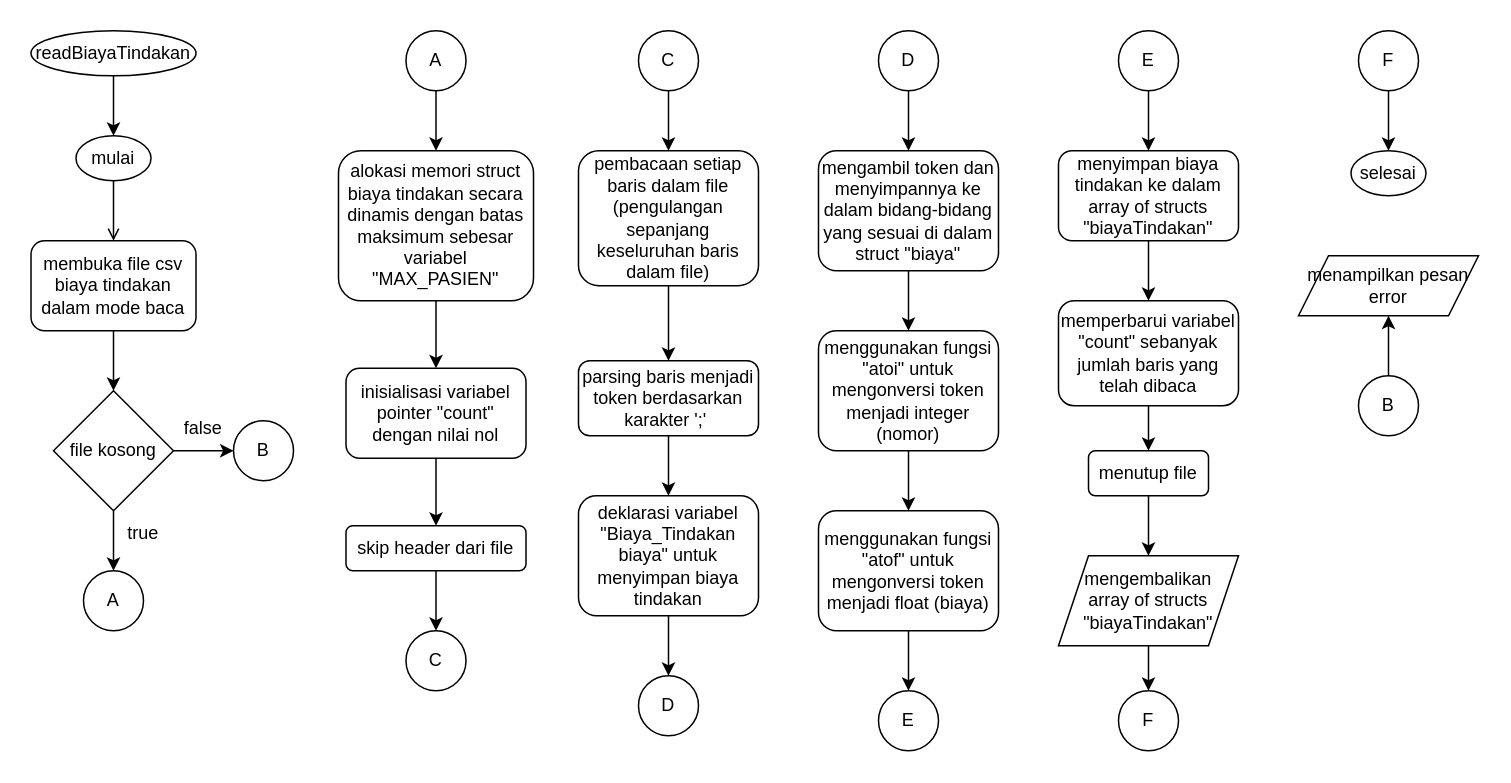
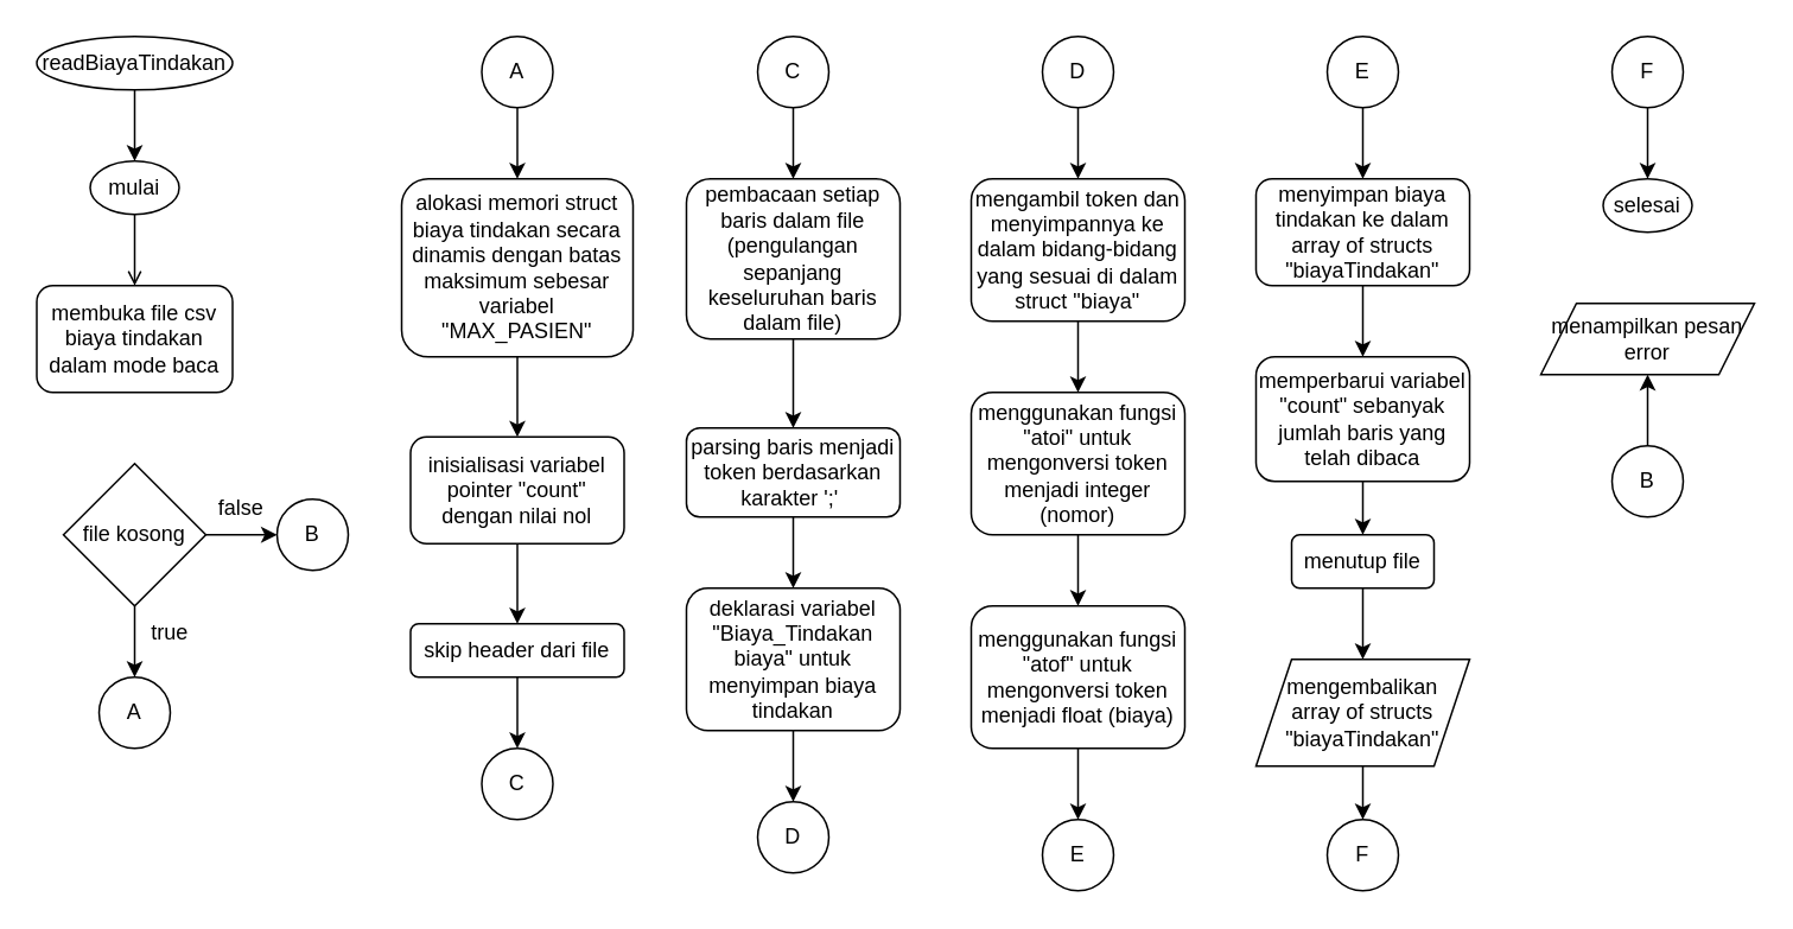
  <mxCell id="0" />
  <mxCell id="1" parent="0" />
  <mxCell id="2" value="" style="edgeStyle=orthogonalEdgeStyle;rounded=0;orthogonalLoop=1;jettySize=auto;html=1;" edge="1" parent="1" source="3" target="5"><mxGeometry relative="1" as="geometry" /></mxCell>
  <mxCell id="3" value="readBiayaTindakan" style="ellipse;whiteSpace=wrap;html=1;" vertex="1" parent="1"><mxGeometry x="20" y="20" width="110" height="30" as="geometry" /></mxCell>
  <mxCell id="4" value="" style="edgeStyle=orthogonalEdgeStyle;rounded=0;orthogonalLoop=1;jettySize=auto;html=1;endArrow=open;" edge="1" parent="1" source="5" target="7"><mxGeometry relative="1" as="geometry" /></mxCell>
  <mxCell id="5" value="mulai" style="ellipse;whiteSpace=wrap;html=1;" vertex="1" parent="1"><mxGeometry x="50" y="90" width="50" height="30" as="geometry" /></mxCell>
- <mxCell id="6" value="" style="edgeStyle=orthogonalEdgeStyle;rounded=0;orthogonalLoop=1;jettySize=auto;html=1;" edge="1" parent="1" source="7" target="10"><mxGeometry relative="1" as="geometry" /></mxCell>
  <mxCell id="7" value="membuka file csv biaya tindakan dalam mode baca" style="rounded=1;whiteSpace=wrap;html=1;" vertex="1" parent="1"><mxGeometry x="20" y="160" width="110" height="60" as="geometry" /></mxCell>
  <mxCell id="8" value="" style="edgeStyle=orthogonalEdgeStyle;rounded=0;orthogonalLoop=1;jettySize=auto;html=1;" edge="1" parent="1" source="10" target="11"><mxGeometry relative="1" as="geometry" /></mxCell>
  <mxCell id="9" value="" style="edgeStyle=orthogonalEdgeStyle;rounded=0;orthogonalLoop=1;jettySize=auto;html=1;" edge="1" parent="1" source="10" target="13"><mxGeometry relative="1" as="geometry" /></mxCell>
  <mxCell id="10" value="file kosong" style="rhombus;whiteSpace=wrap;html=1;" vertex="1" parent="1"><mxGeometry x="35" y="260" width="80" height="80" as="geometry" /></mxCell>
  <mxCell id="11" value="A" style="ellipse;whiteSpace=wrap;html=1;aspect=fixed;" vertex="1" parent="1"><mxGeometry x="55" y="380" width="40" height="40" as="geometry" /></mxCell>
  <mxCell id="12" value="true" style="text;html=1;align=center;verticalAlign=middle;whiteSpace=wrap;rounded=0;" vertex="1" parent="1"><mxGeometry x="65" y="340" width="60" height="30" as="geometry" /></mxCell>
  <mxCell id="13" value="B" style="ellipse;whiteSpace=wrap;html=1;aspect=fixed;" vertex="1" parent="1"><mxGeometry x="155" y="280" width="40" height="40" as="geometry" /></mxCell>
  <mxCell id="14" value="false" style="text;html=1;align=center;verticalAlign=middle;whiteSpace=wrap;rounded=0;" vertex="1" parent="1"><mxGeometry x="105" y="270" width="60" height="30" as="geometry" /></mxCell>
  <mxCell id="15" value="" style="edgeStyle=orthogonalEdgeStyle;rounded=0;orthogonalLoop=1;jettySize=auto;html=1;" edge="1" parent="1" source="16" target="18"><mxGeometry relative="1" as="geometry" /></mxCell>
  <mxCell id="16" value="A" style="ellipse;whiteSpace=wrap;html=1;aspect=fixed;" vertex="1" parent="1"><mxGeometry x="270" y="20" width="40" height="40" as="geometry" /></mxCell>
  <mxCell id="17" value="" style="edgeStyle=orthogonalEdgeStyle;rounded=0;orthogonalLoop=1;jettySize=auto;html=1;" edge="1" parent="1" source="18" target="20"><mxGeometry relative="1" as="geometry" /></mxCell>
  <mxCell id="18" value="alokasi memori struct biaya tindakan secara dinamis dengan batas maksimum sebesar variabel &quot;MAX_PASIEN&quot;" style="rounded=1;whiteSpace=wrap;html=1;" vertex="1" parent="1"><mxGeometry x="225" y="100" width="130" height="100" as="geometry" /></mxCell>
  <mxCell id="19" value="" style="edgeStyle=orthogonalEdgeStyle;rounded=0;orthogonalLoop=1;jettySize=auto;html=1;" edge="1" parent="1" source="20" target="22"><mxGeometry relative="1" as="geometry" /></mxCell>
  <mxCell id="20" value="inisialisasi variabel pointer &quot;count&quot; dengan nilai nol" style="rounded=1;whiteSpace=wrap;html=1;" vertex="1" parent="1"><mxGeometry x="230" y="245" width="120" height="60" as="geometry" /></mxCell>
  <mxCell id="21" value="" style="edgeStyle=orthogonalEdgeStyle;rounded=0;orthogonalLoop=1;jettySize=auto;html=1;" edge="1" parent="1" source="22" target="23"><mxGeometry relative="1" as="geometry" /></mxCell>
  <mxCell id="22" value="skip header dari file" style="rounded=1;whiteSpace=wrap;html=1;" vertex="1" parent="1"><mxGeometry x="230" y="350" width="120" height="30" as="geometry" /></mxCell>
  <mxCell id="23" value="C" style="ellipse;whiteSpace=wrap;html=1;aspect=fixed;" vertex="1" parent="1"><mxGeometry x="270" y="420" width="40" height="40" as="geometry" /></mxCell>
  <mxCell id="24" value="" style="edgeStyle=orthogonalEdgeStyle;rounded=0;orthogonalLoop=1;jettySize=auto;html=1;" edge="1" parent="1" source="25" target="27"><mxGeometry relative="1" as="geometry" /></mxCell>
  <mxCell id="25" value="C" style="ellipse;whiteSpace=wrap;html=1;aspect=fixed;" vertex="1" parent="1"><mxGeometry x="425" y="20" width="40" height="40" as="geometry" /></mxCell>
  <mxCell id="26" value="" style="edgeStyle=orthogonalEdgeStyle;rounded=0;orthogonalLoop=1;jettySize=auto;html=1;" edge="1" parent="1" source="27" target="29"><mxGeometry relative="1" as="geometry" /></mxCell>
  <mxCell id="27" value="pembacaan setiap baris dalam file (pengulangan sepanjang keseluruhan baris dalam file)" style="rounded=1;whiteSpace=wrap;html=1;" vertex="1" parent="1"><mxGeometry x="385" y="100" width="120" height="90" as="geometry" /></mxCell>
  <mxCell id="28" value="" style="edgeStyle=orthogonalEdgeStyle;rounded=0;orthogonalLoop=1;jettySize=auto;html=1;" edge="1" parent="1" source="29" target="31"><mxGeometry relative="1" as="geometry" /></mxCell>
  <mxCell id="29" value="parsing baris menjadi token berdasarkan karakter ';'&amp;nbsp;" style="rounded=1;whiteSpace=wrap;html=1;" vertex="1" parent="1"><mxGeometry x="385" y="240" width="120" height="50" as="geometry" /></mxCell>
  <mxCell id="30" value="" style="edgeStyle=orthogonalEdgeStyle;rounded=0;orthogonalLoop=1;jettySize=auto;html=1;" edge="1" parent="1" source="31" target="32"><mxGeometry relative="1" as="geometry" /></mxCell>
  <mxCell id="31" value="deklarasi variabel &quot;Biaya_Tindakan biaya&quot; untuk menyimpan biaya tindakan" style="rounded=1;whiteSpace=wrap;html=1;" vertex="1" parent="1"><mxGeometry x="385" y="330" width="120" height="80" as="geometry" /></mxCell>
  <mxCell id="32" value="D" style="ellipse;whiteSpace=wrap;html=1;aspect=fixed;" vertex="1" parent="1"><mxGeometry x="425" y="450" width="40" height="40" as="geometry" /></mxCell>
  <mxCell id="33" value="" style="edgeStyle=orthogonalEdgeStyle;rounded=0;orthogonalLoop=1;jettySize=auto;html=1;" edge="1" parent="1" source="34" target="36"><mxGeometry relative="1" as="geometry" /></mxCell>
  <mxCell id="34" value="D" style="ellipse;whiteSpace=wrap;html=1;aspect=fixed;" vertex="1" parent="1"><mxGeometry x="585" y="20" width="40" height="40" as="geometry" /></mxCell>
  <mxCell id="35" value="" style="edgeStyle=orthogonalEdgeStyle;rounded=0;orthogonalLoop=1;jettySize=auto;html=1;" edge="1" parent="1" source="36" target="38"><mxGeometry relative="1" as="geometry" /></mxCell>
  <mxCell id="36" value="mengambil token dan menyimpannya ke dalam bidang-bidang yang sesuai di dalam struct &quot;biaya&quot;" style="rounded=1;whiteSpace=wrap;html=1;" vertex="1" parent="1"><mxGeometry x="545" y="100" width="120" height="80" as="geometry" /></mxCell>
  <mxCell id="37" value="" style="edgeStyle=orthogonalEdgeStyle;rounded=0;orthogonalLoop=1;jettySize=auto;html=1;" edge="1" parent="1" source="38" target="40"><mxGeometry relative="1" as="geometry" /></mxCell>
  <mxCell id="38" value="menggunakan fungsi &quot;atoi&quot; untuk mengonversi token menjadi integer (nomor)" style="rounded=1;whiteSpace=wrap;html=1;" vertex="1" parent="1"><mxGeometry x="545" y="220" width="120" height="80" as="geometry" /></mxCell>
  <mxCell id="39" value="" style="edgeStyle=orthogonalEdgeStyle;rounded=0;orthogonalLoop=1;jettySize=auto;html=1;" edge="1" parent="1" source="40" target="41"><mxGeometry relative="1" as="geometry" /></mxCell>
  <mxCell id="40" value="menggunakan fungsi &quot;atof&quot; untuk mengonversi token menjadi float (biaya)" style="rounded=1;whiteSpace=wrap;html=1;" vertex="1" parent="1"><mxGeometry x="545" y="340" width="120" height="80" as="geometry" /></mxCell>
  <mxCell id="41" value="E" style="ellipse;whiteSpace=wrap;html=1;aspect=fixed;" vertex="1" parent="1"><mxGeometry x="585" y="460" width="40" height="40" as="geometry" /></mxCell>
  <mxCell id="42" value="" style="edgeStyle=orthogonalEdgeStyle;rounded=0;orthogonalLoop=1;jettySize=auto;html=1;" edge="1" parent="1" source="43" target="45"><mxGeometry relative="1" as="geometry" /></mxCell>
  <mxCell id="43" value="E" style="ellipse;whiteSpace=wrap;html=1;aspect=fixed;" vertex="1" parent="1"><mxGeometry x="745" y="20" width="40" height="40" as="geometry" /></mxCell>
  <mxCell id="44" value="" style="edgeStyle=orthogonalEdgeStyle;rounded=0;orthogonalLoop=1;jettySize=auto;html=1;" edge="1" parent="1" source="45" target="47"><mxGeometry relative="1" as="geometry" /></mxCell>
  <mxCell id="45" value="menyimpan biaya tindakan ke dalam array of structs &quot;biayaTindakan&quot;" style="rounded=1;whiteSpace=wrap;html=1;" vertex="1" parent="1"><mxGeometry x="705" y="100" width="120" height="60" as="geometry" /></mxCell>
  <mxCell id="46" value="" style="edgeStyle=orthogonalEdgeStyle;rounded=0;orthogonalLoop=1;jettySize=auto;html=1;" edge="1" parent="1" source="47" target="49"><mxGeometry relative="1" as="geometry" /></mxCell>
  <mxCell id="47" value="memperbarui variabel &quot;count&quot; sebanyak jumlah baris yang telah dibaca" style="rounded=1;whiteSpace=wrap;html=1;" vertex="1" parent="1"><mxGeometry x="705" y="200" width="120" height="70" as="geometry" /></mxCell>
  <mxCell id="48" value="" style="edgeStyle=orthogonalEdgeStyle;rounded=0;orthogonalLoop=1;jettySize=auto;html=1;" edge="1" parent="1" source="49" target="51"><mxGeometry relative="1" as="geometry" /></mxCell>
  <mxCell id="49" value="menutup file" style="rounded=1;whiteSpace=wrap;html=1;" vertex="1" parent="1"><mxGeometry x="725" y="300" width="80" height="30" as="geometry" /></mxCell>
  <mxCell id="50" value="" style="edgeStyle=orthogonalEdgeStyle;rounded=0;orthogonalLoop=1;jettySize=auto;html=1;" edge="1" parent="1" source="51" target="52"><mxGeometry relative="1" as="geometry" /></mxCell>
  <mxCell id="51" value="mengembalikan&lt;div&gt;array of structs&lt;/div&gt;&lt;div&gt;&quot;biayaTindakan&quot;&lt;/div&gt;" style="shape=parallelogram;perimeter=parallelogramPerimeter;whiteSpace=wrap;html=1;fixedSize=1;" vertex="1" parent="1"><mxGeometry x="705" y="370" width="120" height="60" as="geometry" /></mxCell>
  <mxCell id="52" value="F" style="ellipse;whiteSpace=wrap;html=1;aspect=fixed;" vertex="1" parent="1"><mxGeometry x="745" y="460" width="40" height="40" as="geometry" /></mxCell>
  <mxCell id="53" value="" style="edgeStyle=orthogonalEdgeStyle;rounded=0;orthogonalLoop=1;jettySize=auto;html=1;" edge="1" parent="1" source="54" target="55"><mxGeometry relative="1" as="geometry" /></mxCell>
  <mxCell id="54" value="F" style="ellipse;whiteSpace=wrap;html=1;aspect=fixed;" vertex="1" parent="1"><mxGeometry x="905" y="20" width="40" height="40" as="geometry" /></mxCell>
  <mxCell id="55" value="selesai" style="ellipse;whiteSpace=wrap;html=1;" vertex="1" parent="1"><mxGeometry x="900" y="100" width="50" height="30" as="geometry" /></mxCell>
  <mxCell id="56" value="menampilkan pesan error" style="shape=parallelogram;perimeter=parallelogramPerimeter;whiteSpace=wrap;html=1;fixedSize=1;" vertex="1" parent="1"><mxGeometry x="865" y="170" width="120" height="40" as="geometry" /></mxCell>
  <mxCell id="57" value="" style="edgeStyle=orthogonalEdgeStyle;rounded=0;orthogonalLoop=1;jettySize=auto;html=1;" edge="1" parent="1" source="58" target="56"><mxGeometry relative="1" as="geometry" /></mxCell>
  <mxCell id="58" value="B" style="ellipse;whiteSpace=wrap;html=1;aspect=fixed;" vertex="1" parent="1"><mxGeometry x="905" y="250" width="40" height="40" as="geometry" /></mxCell>
